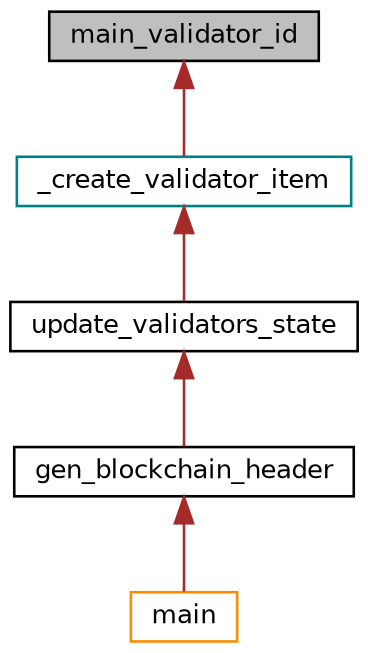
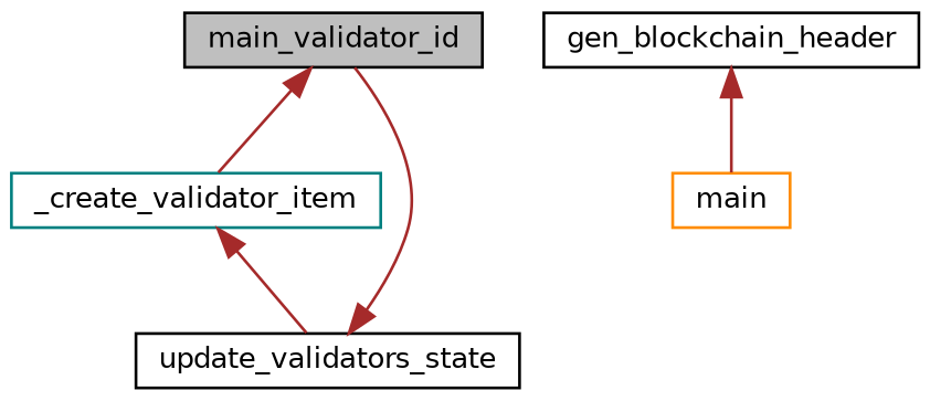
  digraph {
    rankdir=TB
    node [color=black fillcolor=white fontname=Helvetica fontsize=10 shape=record style=filled]
    edge [color=brown dir=back fontname=Helvetica fontsize=10 labelfontname=Helvetica labelfontsize=10 style=solid]
    n1 [fillcolor=grey75 fontcolor=black height=0.2 label=main_validator_id width=0.4]
    n2 [color=teal height=0.2 label=_create_validator_item width=0.4]
    n3 [height=0.2 label=update_validators_state width=0.4]
    n4 [height=0.2 label=gen_blockchain_header width=0.4]
    n5 [color=darkorange height=0.2 label=main width=0.4]
    n1 -> n2
    n2 -> n3
-   n3 -> n4
+   n3 -> n1
    n4 -> n5
  }
